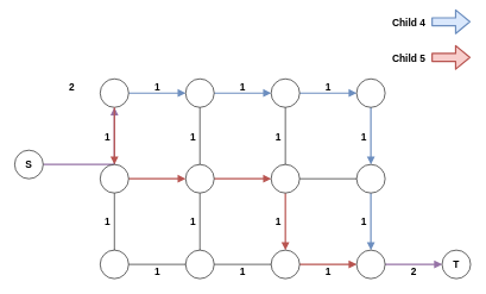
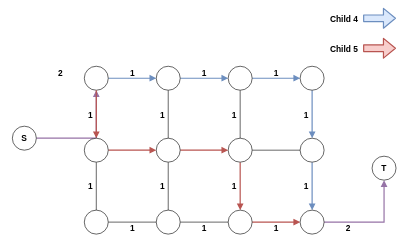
  <mxCell id="0" />
  <mxCell id="1" parent="0" />
  <mxCell id="2" value="" style="edgeStyle=orthogonalEdgeStyle;rounded=0;orthogonalLoop=1;jettySize=auto;html=1;endArrow=block;endFill=1;fillColor=#e1d5e7;strokeColor=#9673a6;strokeWidth=2;" edge="1" parent="1" source="3" target="5"><mxGeometry relative="1" as="geometry" /></mxCell>
  <mxCell id="3" value="&lt;b&gt;&lt;font style=&quot;font-size: 14px&quot;&gt;S&lt;/font&gt;&lt;/b&gt;" style="ellipse;whiteSpace=wrap;html=1;aspect=fixed;" vertex="1" parent="1"><mxGeometry x="20" y="210" width="40" height="40" as="geometry" /></mxCell>
  <mxCell id="4" value="" style="edgeStyle=orthogonalEdgeStyle;rounded=0;orthogonalLoop=1;jettySize=auto;html=1;endArrow=block;endFill=1;strokeWidth=2;fillColor=#dae8fc;strokeColor=#6c8ebf;" edge="1" parent="1" source="5" target="8"><mxGeometry relative="1" as="geometry" /></mxCell>
  <mxCell id="5" value="" style="ellipse;whiteSpace=wrap;html=1;aspect=fixed;" vertex="1" parent="1"><mxGeometry x="140" y="110" width="40" height="40" as="geometry" /></mxCell>
  <mxCell id="6" value="" style="edgeStyle=orthogonalEdgeStyle;rounded=0;orthogonalLoop=1;jettySize=auto;html=1;endArrow=block;endFill=1;strokeWidth=2;fillColor=#dae8fc;strokeColor=#6c8ebf;" edge="1" parent="1" source="8" target="14"><mxGeometry relative="1" as="geometry" /></mxCell>
  <mxCell id="7" value="" style="edgeStyle=orthogonalEdgeStyle;rounded=0;orthogonalLoop=1;jettySize=auto;html=1;endArrow=none;endFill=0;" edge="1" parent="1" source="8" target="11"><mxGeometry relative="1" as="geometry" /></mxCell>
  <mxCell id="8" value="" style="ellipse;whiteSpace=wrap;html=1;aspect=fixed;" vertex="1" parent="1"><mxGeometry x="260" y="110" width="40" height="40" as="geometry" /></mxCell>
  <mxCell id="9" value="" style="edgeStyle=orthogonalEdgeStyle;rounded=0;orthogonalLoop=1;jettySize=auto;html=1;endArrow=none;endFill=0;" edge="1" parent="1" source="11" target="29"><mxGeometry relative="1" as="geometry" /></mxCell>
  <mxCell id="10" value="" style="edgeStyle=orthogonalEdgeStyle;rounded=0;orthogonalLoop=1;jettySize=auto;html=1;endArrow=block;endFill=1;strokeWidth=2;fillColor=#f8cecc;strokeColor=#b85450;" edge="1" parent="1" source="11" target="17"><mxGeometry relative="1" as="geometry" /></mxCell>
  <mxCell id="11" value="" style="ellipse;whiteSpace=wrap;html=1;aspect=fixed;" vertex="1" parent="1"><mxGeometry x="260" y="230" width="40" height="40" as="geometry" /></mxCell>
  <mxCell id="12" value="" style="edgeStyle=orthogonalEdgeStyle;rounded=0;orthogonalLoop=1;jettySize=auto;html=1;endArrow=block;endFill=1;strokeWidth=2;fillColor=#dae8fc;strokeColor=#6c8ebf;" edge="1" parent="1" source="14" target="19"><mxGeometry relative="1" as="geometry" /></mxCell>
  <mxCell id="13" value="" style="edgeStyle=orthogonalEdgeStyle;rounded=0;orthogonalLoop=1;jettySize=auto;html=1;endArrow=none;endFill=0;" edge="1" parent="1" source="14" target="17"><mxGeometry relative="1" as="geometry" /></mxCell>
  <mxCell id="14" value="" style="ellipse;whiteSpace=wrap;html=1;aspect=fixed;" vertex="1" parent="1"><mxGeometry x="380" y="110" width="40" height="40" as="geometry" /></mxCell>
  <mxCell id="15" value="" style="edgeStyle=orthogonalEdgeStyle;rounded=0;orthogonalLoop=1;jettySize=auto;html=1;endArrow=block;endFill=1;strokeWidth=2;fillColor=#f8cecc;strokeColor=#b85450;" edge="1" parent="1" source="17" target="27"><mxGeometry relative="1" as="geometry" /></mxCell>
  <mxCell id="16" value="" style="edgeStyle=orthogonalEdgeStyle;rounded=0;orthogonalLoop=1;jettySize=auto;html=1;endArrow=none;endFill=0;" edge="1" parent="1" source="17" target="21"><mxGeometry relative="1" as="geometry" /></mxCell>
  <mxCell id="17" value="" style="ellipse;whiteSpace=wrap;html=1;aspect=fixed;" vertex="1" parent="1"><mxGeometry x="380" y="230" width="40" height="40" as="geometry" /></mxCell>
  <mxCell id="18" value="" style="edgeStyle=orthogonalEdgeStyle;rounded=0;orthogonalLoop=1;jettySize=auto;html=1;endArrow=block;endFill=1;strokeWidth=2;fillColor=#dae8fc;strokeColor=#6c8ebf;" edge="1" parent="1" source="19" target="21"><mxGeometry relative="1" as="geometry" /></mxCell>
  <mxCell id="19" value="" style="ellipse;whiteSpace=wrap;html=1;aspect=fixed;" vertex="1" parent="1"><mxGeometry x="500" y="110" width="40" height="40" as="geometry" /></mxCell>
  <mxCell id="20" value="" style="edgeStyle=orthogonalEdgeStyle;rounded=0;orthogonalLoop=1;jettySize=auto;html=1;endArrow=block;endFill=1;strokeWidth=2;fillColor=#dae8fc;strokeColor=#6c8ebf;" edge="1" parent="1" source="21" target="24"><mxGeometry relative="1" as="geometry" /></mxCell>
  <mxCell id="21" value="" style="ellipse;whiteSpace=wrap;html=1;aspect=fixed;" vertex="1" parent="1"><mxGeometry x="500" y="230" width="40" height="40" as="geometry" /></mxCell>
  <mxCell id="22" value="" style="edgeStyle=orthogonalEdgeStyle;rounded=0;orthogonalLoop=1;jettySize=auto;html=1;endArrow=none;endFill=0;strokeWidth=2;startArrow=block;startFill=1;fillColor=#f8cecc;strokeColor=#b85450;" edge="1" parent="1" source="24" target="27"><mxGeometry relative="1" as="geometry" /></mxCell>
  <mxCell id="23" value="" style="edgeStyle=orthogonalEdgeStyle;rounded=0;orthogonalLoop=1;jettySize=auto;html=1;endArrow=block;endFill=1;strokeWidth=2;fillColor=#e1d5e7;strokeColor=#9673a6;" edge="1" parent="1" source="24" target="25"><mxGeometry relative="1" as="geometry" /></mxCell>
  <mxCell id="24" value="" style="ellipse;whiteSpace=wrap;html=1;aspect=fixed;" vertex="1" parent="1"><mxGeometry x="500" y="350" width="40" height="40" as="geometry" /></mxCell>
- <mxCell id="25" value="&lt;b&gt;&lt;font style=&quot;font-size: 14px&quot;&gt;T&lt;/font&gt;&lt;/b&gt;" style="ellipse;whiteSpace=wrap;html=1;aspect=fixed;" vertex="1" parent="1"><mxGeometry x="620" y="350" width="40" height="40" as="geometry" /></mxCell>
+ <mxCell id="25" value="&lt;b&gt;&lt;font style=&quot;font-size: 14px&quot;&gt;T&lt;/font&gt;&lt;/b&gt;" style="ellipse;whiteSpace=wrap;html=1;aspect=fixed;" vertex="1" parent="1"><mxGeometry x="620" y="260" width="40" height="40" as="geometry" /></mxCell>
  <mxCell id="26" value="" style="edgeStyle=orthogonalEdgeStyle;rounded=0;orthogonalLoop=1;jettySize=auto;html=1;endArrow=none;endFill=0;" edge="1" parent="1" source="27" target="29"><mxGeometry relative="1" as="geometry" /></mxCell>
  <mxCell id="27" value="" style="ellipse;whiteSpace=wrap;html=1;aspect=fixed;" vertex="1" parent="1"><mxGeometry x="380" y="350" width="40" height="40" as="geometry" /></mxCell>
  <mxCell id="28" value="" style="edgeStyle=orthogonalEdgeStyle;rounded=0;orthogonalLoop=1;jettySize=auto;html=1;endArrow=none;endFill=0;" edge="1" parent="1" source="29" target="31"><mxGeometry relative="1" as="geometry" /></mxCell>
  <mxCell id="29" value="" style="ellipse;whiteSpace=wrap;html=1;aspect=fixed;" vertex="1" parent="1"><mxGeometry x="260" y="350" width="40" height="40" as="geometry" /></mxCell>
  <mxCell id="30" value="" style="edgeStyle=orthogonalEdgeStyle;rounded=0;orthogonalLoop=1;jettySize=auto;html=1;endArrow=none;endFill=0;" edge="1" parent="1" source="31" target="34"><mxGeometry relative="1" as="geometry" /></mxCell>
  <mxCell id="31" value="" style="ellipse;whiteSpace=wrap;html=1;aspect=fixed;" vertex="1" parent="1"><mxGeometry x="140" y="350" width="40" height="40" as="geometry" /></mxCell>
  <mxCell id="32" value="" style="edgeStyle=orthogonalEdgeStyle;rounded=0;orthogonalLoop=1;jettySize=auto;html=1;endArrow=none;endFill=0;strokeWidth=2;startArrow=block;startFill=1;fillColor=#f8cecc;strokeColor=#b85450;" edge="1" parent="1" source="34" target="5"><mxGeometry relative="1" as="geometry" /></mxCell>
  <mxCell id="33" value="" style="edgeStyle=orthogonalEdgeStyle;rounded=0;orthogonalLoop=1;jettySize=auto;html=1;endArrow=block;endFill=1;strokeWidth=2;fillColor=#f8cecc;strokeColor=#b85450;" edge="1" parent="1" source="34" target="11"><mxGeometry relative="1" as="geometry" /></mxCell>
  <mxCell id="34" value="" style="ellipse;whiteSpace=wrap;html=1;aspect=fixed;" vertex="1" parent="1"><mxGeometry x="140" y="230" width="40" height="40" as="geometry" /></mxCell>
  <mxCell id="35" value="&lt;b&gt;&lt;font style=&quot;font-size: 14px&quot;&gt;1&lt;/font&gt;&lt;/b&gt;" style="text;html=1;resizable=0;points=[];autosize=1;align=center;verticalAlign=top;spacingTop=-4;" vertex="1" parent="1"><mxGeometry x="210" y="110" width="20" height="20" as="geometry" /></mxCell>
  <mxCell id="36" value="&lt;b&gt;&lt;font style=&quot;font-size: 14px&quot;&gt;1&lt;/font&gt;&lt;/b&gt;" style="text;html=1;resizable=0;points=[];autosize=1;align=center;verticalAlign=top;spacingTop=-4;" vertex="1" parent="1"><mxGeometry x="330" y="110" width="20" height="20" as="geometry" /></mxCell>
  <mxCell id="37" value="&lt;b&gt;&lt;font style=&quot;font-size: 14px&quot;&gt;1&lt;/font&gt;&lt;/b&gt;" style="text;html=1;resizable=0;points=[];autosize=1;align=center;verticalAlign=top;spacingTop=-4;" vertex="1" parent="1"><mxGeometry x="450" y="110" width="20" height="20" as="geometry" /></mxCell>
  <mxCell id="38" value="&lt;b&gt;&lt;font style=&quot;font-size: 14px&quot;&gt;1&lt;/font&gt;&lt;/b&gt;" style="text;html=1;resizable=0;points=[];autosize=1;align=center;verticalAlign=top;spacingTop=-4;" vertex="1" parent="1"><mxGeometry x="260" y="180" width="20" height="20" as="geometry" /></mxCell>
  <mxCell id="39" value="&lt;b&gt;&lt;font style=&quot;font-size: 14px&quot;&gt;1&lt;/font&gt;&lt;/b&gt;" style="text;html=1;resizable=0;points=[];autosize=1;align=center;verticalAlign=top;spacingTop=-4;" vertex="1" parent="1"><mxGeometry x="140" y="180" width="20" height="20" as="geometry" /></mxCell>
  <mxCell id="40" value="&lt;b&gt;&lt;font style=&quot;font-size: 14px&quot;&gt;1&lt;/font&gt;&lt;/b&gt;" style="text;html=1;resizable=0;points=[];autosize=1;align=center;verticalAlign=top;spacingTop=-4;" vertex="1" parent="1"><mxGeometry x="380" y="180" width="20" height="20" as="geometry" /></mxCell>
  <mxCell id="41" value="&lt;b&gt;&lt;font style=&quot;font-size: 14px&quot;&gt;1&lt;/font&gt;&lt;/b&gt;" style="text;html=1;resizable=0;points=[];autosize=1;align=center;verticalAlign=top;spacingTop=-4;" vertex="1" parent="1"><mxGeometry x="500" y="180" width="20" height="20" as="geometry" /></mxCell>
  <mxCell id="42" value="&lt;b&gt;&lt;font style=&quot;font-size: 14px&quot;&gt;1&lt;/font&gt;&lt;/b&gt;" style="text;html=1;resizable=0;points=[];autosize=1;align=center;verticalAlign=top;spacingTop=-4;" vertex="1" parent="1"><mxGeometry x="140" y="300" width="20" height="20" as="geometry" /></mxCell>
  <mxCell id="43" value="&lt;b&gt;&lt;font style=&quot;font-size: 14px&quot;&gt;1&lt;/font&gt;&lt;/b&gt;" style="text;html=1;resizable=0;points=[];autosize=1;align=center;verticalAlign=top;spacingTop=-4;" vertex="1" parent="1"><mxGeometry x="260" y="300" width="20" height="20" as="geometry" /></mxCell>
  <mxCell id="44" value="&lt;b&gt;&lt;font style=&quot;font-size: 14px&quot;&gt;1&lt;/font&gt;&lt;/b&gt;" style="text;html=1;resizable=0;points=[];autosize=1;align=center;verticalAlign=top;spacingTop=-4;" vertex="1" parent="1"><mxGeometry x="380" y="300" width="20" height="20" as="geometry" /></mxCell>
  <mxCell id="45" value="&lt;b&gt;&lt;font style=&quot;font-size: 14px&quot;&gt;1&lt;/font&gt;&lt;/b&gt;" style="text;html=1;resizable=0;points=[];autosize=1;align=center;verticalAlign=top;spacingTop=-4;" vertex="1" parent="1"><mxGeometry x="500" y="300" width="20" height="20" as="geometry" /></mxCell>
  <mxCell id="46" value="&lt;b&gt;&lt;font style=&quot;font-size: 14px&quot;&gt;1&lt;/font&gt;&lt;/b&gt;" style="text;html=1;resizable=0;points=[];autosize=1;align=center;verticalAlign=top;spacingTop=-4;" vertex="1" parent="1"><mxGeometry x="210" y="370" width="20" height="20" as="geometry" /></mxCell>
  <mxCell id="47" value="&lt;b&gt;&lt;font style=&quot;font-size: 14px&quot;&gt;1&lt;/font&gt;&lt;/b&gt;" style="text;html=1;resizable=0;points=[];autosize=1;align=center;verticalAlign=top;spacingTop=-4;" vertex="1" parent="1"><mxGeometry x="330" y="370" width="20" height="20" as="geometry" /></mxCell>
  <mxCell id="48" value="&lt;b&gt;&lt;font style=&quot;font-size: 14px&quot;&gt;1&lt;/font&gt;&lt;/b&gt;" style="text;html=1;resizable=0;points=[];autosize=1;align=center;verticalAlign=top;spacingTop=-4;" vertex="1" parent="1"><mxGeometry x="450" y="370" width="20" height="20" as="geometry" /></mxCell>
  <mxCell id="49" value="&lt;b&gt;&lt;font style=&quot;font-size: 14px&quot;&gt;2&lt;/font&gt;&lt;/b&gt;" style="text;html=1;resizable=0;points=[];autosize=1;align=center;verticalAlign=top;spacingTop=-4;" vertex="1" parent="1"><mxGeometry x="570" y="370" width="20" height="20" as="geometry" /></mxCell>
  <mxCell id="50" value="&lt;b&gt;&lt;font style=&quot;font-size: 14px&quot;&gt;2&lt;/font&gt;&lt;/b&gt;" style="text;html=1;resizable=0;points=[];autosize=1;align=center;verticalAlign=top;spacingTop=-4;" vertex="1" parent="1"><mxGeometry x="90" y="110" width="20" height="20" as="geometry" /></mxCell>
  <mxCell id="51" value="" style="shape=flexArrow;endArrow=classic;html=1;strokeWidth=2;fillColor=#dae8fc;strokeColor=#6c8ebf;" edge="1" parent="1"><mxGeometry width="50" height="50" relative="1" as="geometry"><mxPoint x="605" y="30" as="sourcePoint" /><mxPoint x="660" y="30" as="targetPoint" /></mxGeometry></mxCell>
  <mxCell id="52" value="" style="shape=flexArrow;endArrow=classic;html=1;strokeWidth=2;fillColor=#f8cecc;strokeColor=#b85450;" edge="1" parent="1"><mxGeometry width="50" height="50" relative="1" as="geometry"><mxPoint x="605" y="80" as="sourcePoint" /><mxPoint x="660" y="80" as="targetPoint" /></mxGeometry></mxCell>
  <mxCell id="53" value="&lt;b&gt;&lt;font style=&quot;font-size: 14px&quot;&gt;Child 4&lt;/font&gt;&lt;/b&gt;" style="text;html=1;resizable=0;points=[];autosize=1;align=center;verticalAlign=top;spacingTop=-4;" vertex="1" parent="1"><mxGeometry x="542.5" y="20" width="60" height="20" as="geometry" /></mxCell>
  <mxCell id="54" value="&lt;b&gt;&lt;font style=&quot;font-size: 14px&quot;&gt;Child 5&lt;/font&gt;&lt;/b&gt;" style="text;html=1;resizable=0;points=[];autosize=1;align=center;verticalAlign=top;spacingTop=-4;" vertex="1" parent="1"><mxGeometry x="542.5" y="70" width="60" height="20" as="geometry" /></mxCell>
